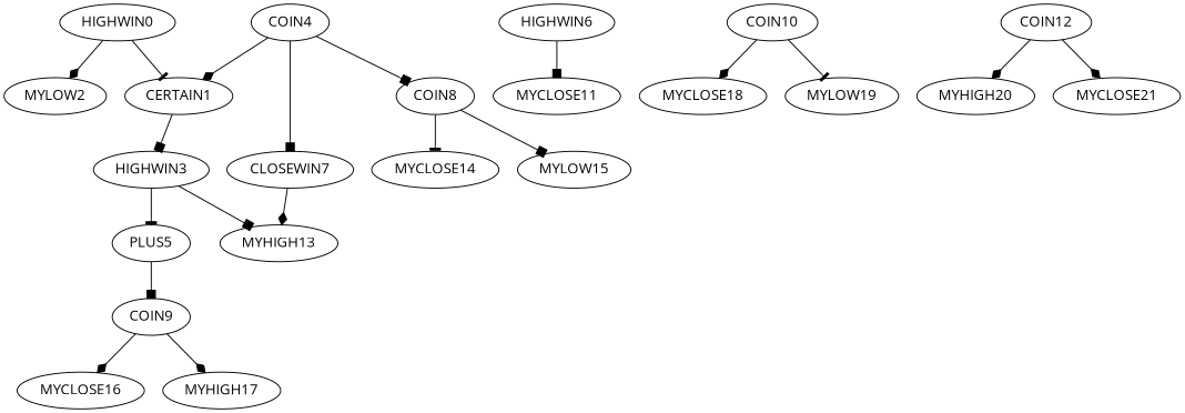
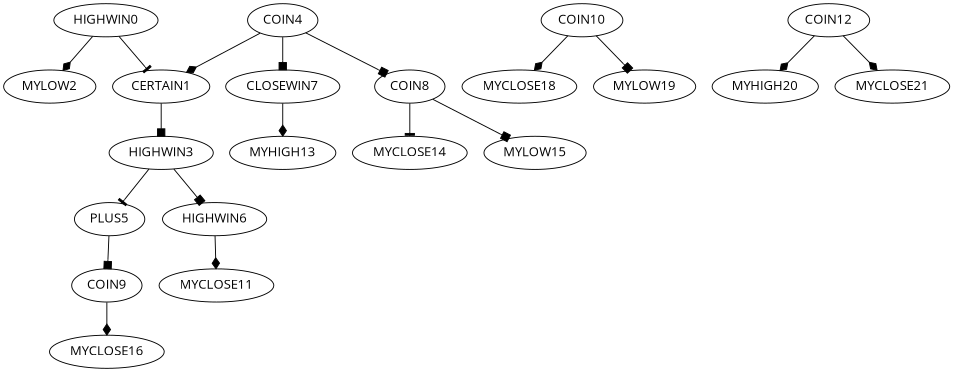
  digraph {
    fontname="Open Sans"
    node [fontname="Open Sans"]
    edge [arrowhead=diamond fontname="Open Sans"]
    HIGHWIN0
    CERTAIN1
    MYLOW2
    HIGHWIN3
    PLUS5
    HIGHWIN6
    COIN4
    CLOSEWIN7
    COIN8
    COIN9
    MYCLOSE11
    MYHIGH13
    MYCLOSE14
    MYLOW15
    MYCLOSE16
-   MYHIGH17
    COIN10
    MYCLOSE18
    MYLOW19
    COIN12
    MYHIGH20
    MYCLOSE21
    HIGHWIN0 -> CERTAIN1 [arrowhead=tee]
    HIGHWIN0 -> MYLOW2
    CERTAIN1 -> HIGHWIN3 [arrowhead=box]
    HIGHWIN3 -> PLUS5 [arrowhead=tee]
-   HIGHWIN3 -> MYHIGH13 [arrowhead=box]
+   HIGHWIN3 -> HIGHWIN6 [arrowhead=box]
    PLUS5 -> COIN9 [arrowhead=box]
-   HIGHWIN6 -> MYCLOSE11 [arrowhead=box]
+   HIGHWIN6 -> MYCLOSE11
    COIN4 -> CERTAIN1
    COIN4 -> CLOSEWIN7 [arrowhead=box]
    COIN4 -> COIN8 [arrowhead=box]
    CLOSEWIN7 -> MYHIGH13
    COIN8 -> MYCLOSE14 [arrowhead=tee]
    COIN8 -> MYLOW15 [arrowhead=box]
    COIN9 -> MYCLOSE16
-   COIN9 -> MYHIGH17
    COIN10 -> MYCLOSE18
-   COIN10 -> MYLOW19 [arrowhead=tee]
+   COIN10 -> MYLOW19 [arrowhead=box]
    COIN12 -> MYHIGH20
    COIN12 -> MYCLOSE21
  }
